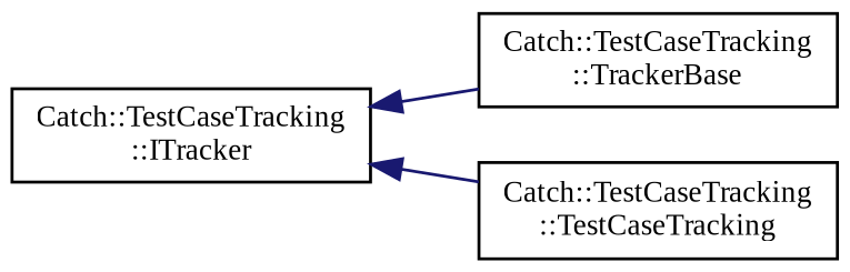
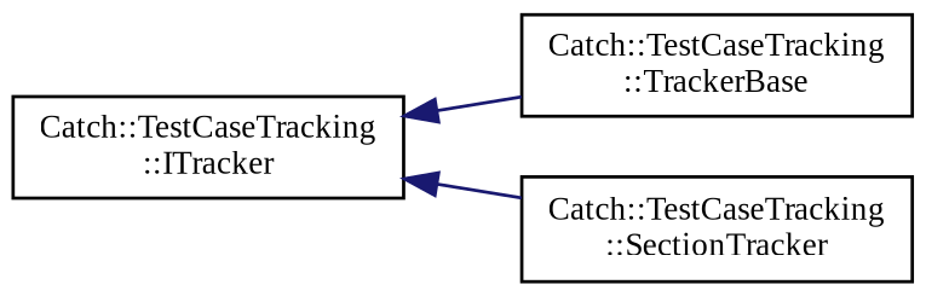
  digraph {
    fontname="Liberation Serif"
    rankdir=LR
    node [color=black fillcolor=white fontname="Liberation Serif" fontsize=10 shape=record style=filled]
    edge [color=midnightblue dir=back fontname="Liberation Serif" fontsize=10 labelfontname=Helvetica labelfontsize=10 style=solid]
    n1 [height=0.2 label="Catch::TestCaseTracking\l::ITracker" width=0.4]
    n2 [height=0.2 label="Catch::TestCaseTracking\l::TrackerBase" width=0.4]
-   n3 [height=0.2 label="Catch::TestCaseTracking\l::TestCaseTracking" width=0.4]
+   n3 [height=0.2 label="Catch::TestCaseTracking\l::SectionTracker" width=0.4]
    n1 -> n2
    n1 -> n3
  }
